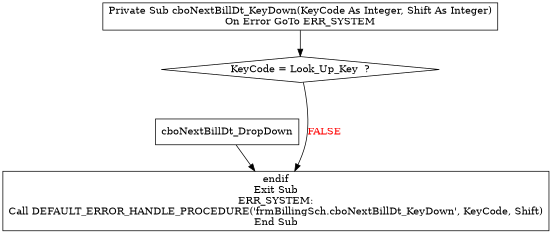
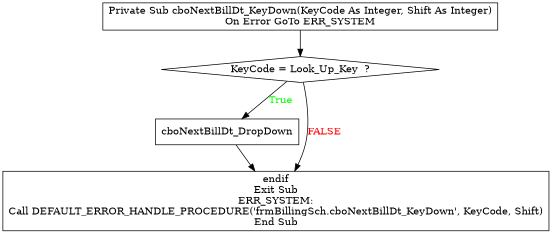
  digraph {
    node [shape=box]
    n1 [label="Private Sub cboNextBillDt_KeyDown(KeyCode As Integer, Shift As Integer)\nOn Error GoTo ERR_SYSTEM"]
    n2 [label="KeyCode = Look_Up_Key  ?" shape=diamond]
    n3 [label=cboNextBillDt_DropDown]
    n4 [label="endif\nExit Sub\nERR_SYSTEM:\nCall DEFAULT_ERROR_HANDLE_PROCEDURE('frmBillingSch.cboNextBillDt_KeyDown', KeyCode, Shift)\nEnd Sub"]
    n1 -> n2
+   n2 -> n3 [fontcolor=GREEN label=True]
    n2 -> n4 [fontcolor=RED label=FALSE]
    n3 -> n4
  }
